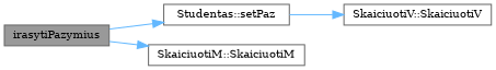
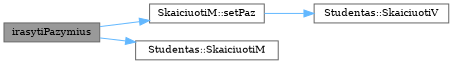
  digraph {
    fontname="DejaVu Serif"
    rankdir=LR
    node [color=grey40 fillcolor=white fontname="DejaVu Serif" fontsize=10 shape=box style=filled]
    edge [color=steelblue1 fontname="DejaVu Serif" fontsize=10 labelfontname=Helvetica labelfontsize=10 style=solid]
    n1 [color=gray40 fillcolor=grey60 fontcolor=black height=0.2 label=irasytiPazymius width=0.4]
-   n2 [height=0.2 label="Studentas::setPaz" width=0.4]
-   n3 [height=0.2 label="SkaiciuotiM::SkaiciuotiM" width=0.4]
-   n4 [height=0.2 label="SkaiciuotiV::SkaiciuotiV" width=0.4]
+   n2 [height=0.2 label="SkaiciuotiM::setPaz" width=0.4]
+   n3 [height=0.2 label="Studentas::SkaiciuotiM" width=0.4]
+   n4 [height=0.2 label="Studentas::SkaiciuotiV" width=0.4]
    n1 -> n2
    n1 -> n3
    n2 -> n4
  }
